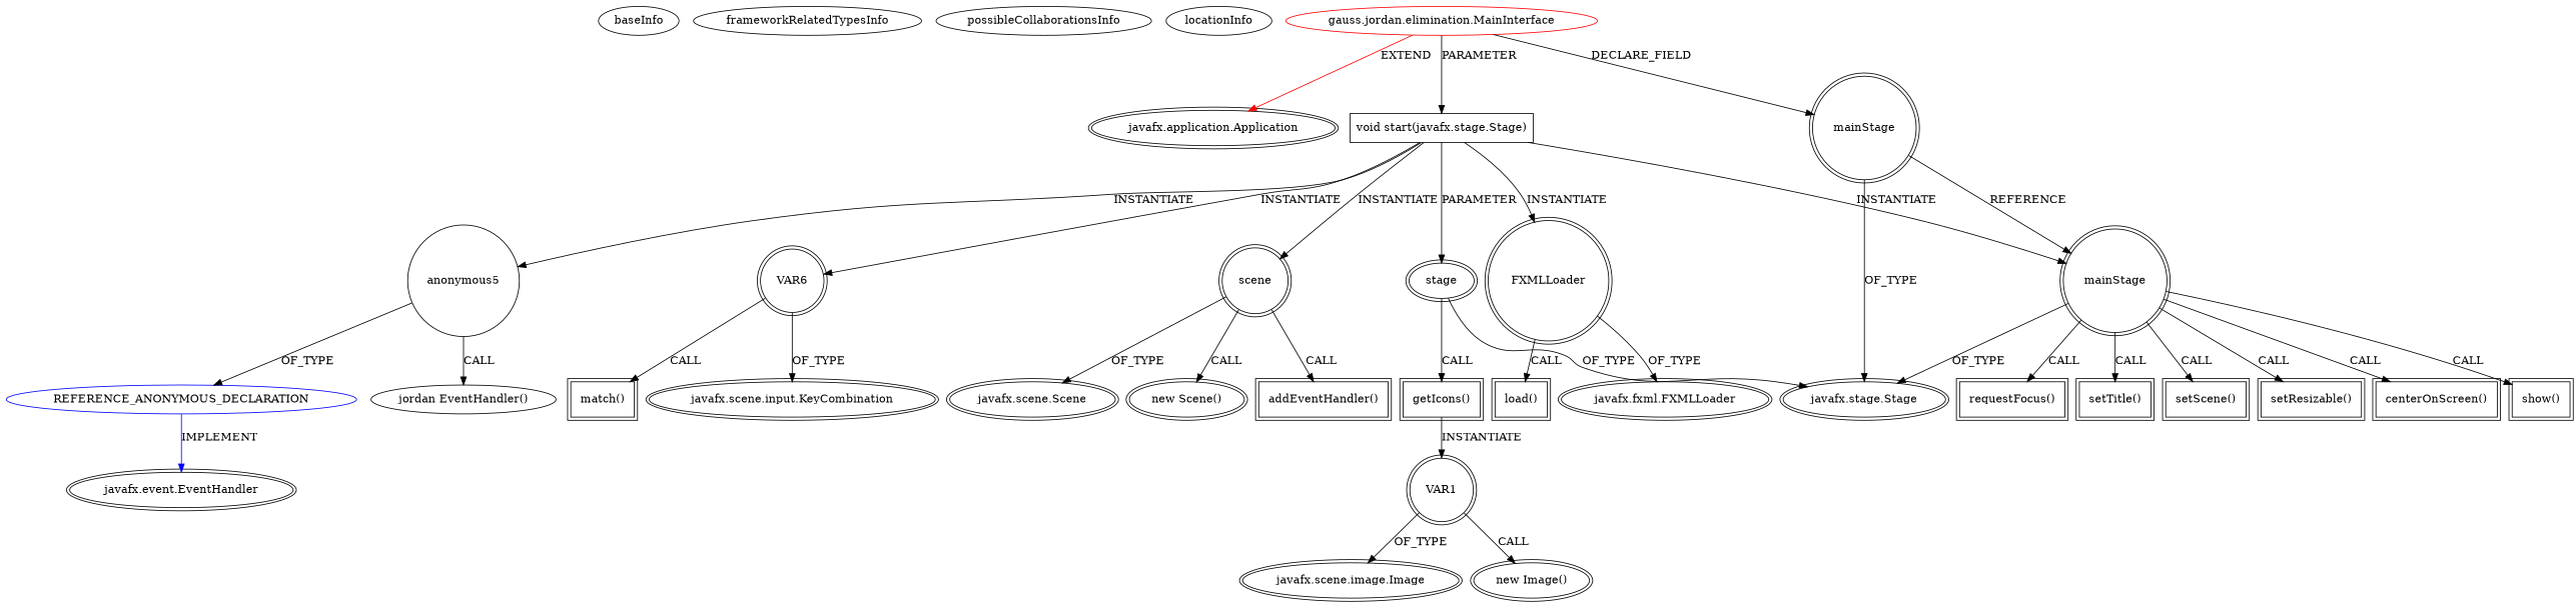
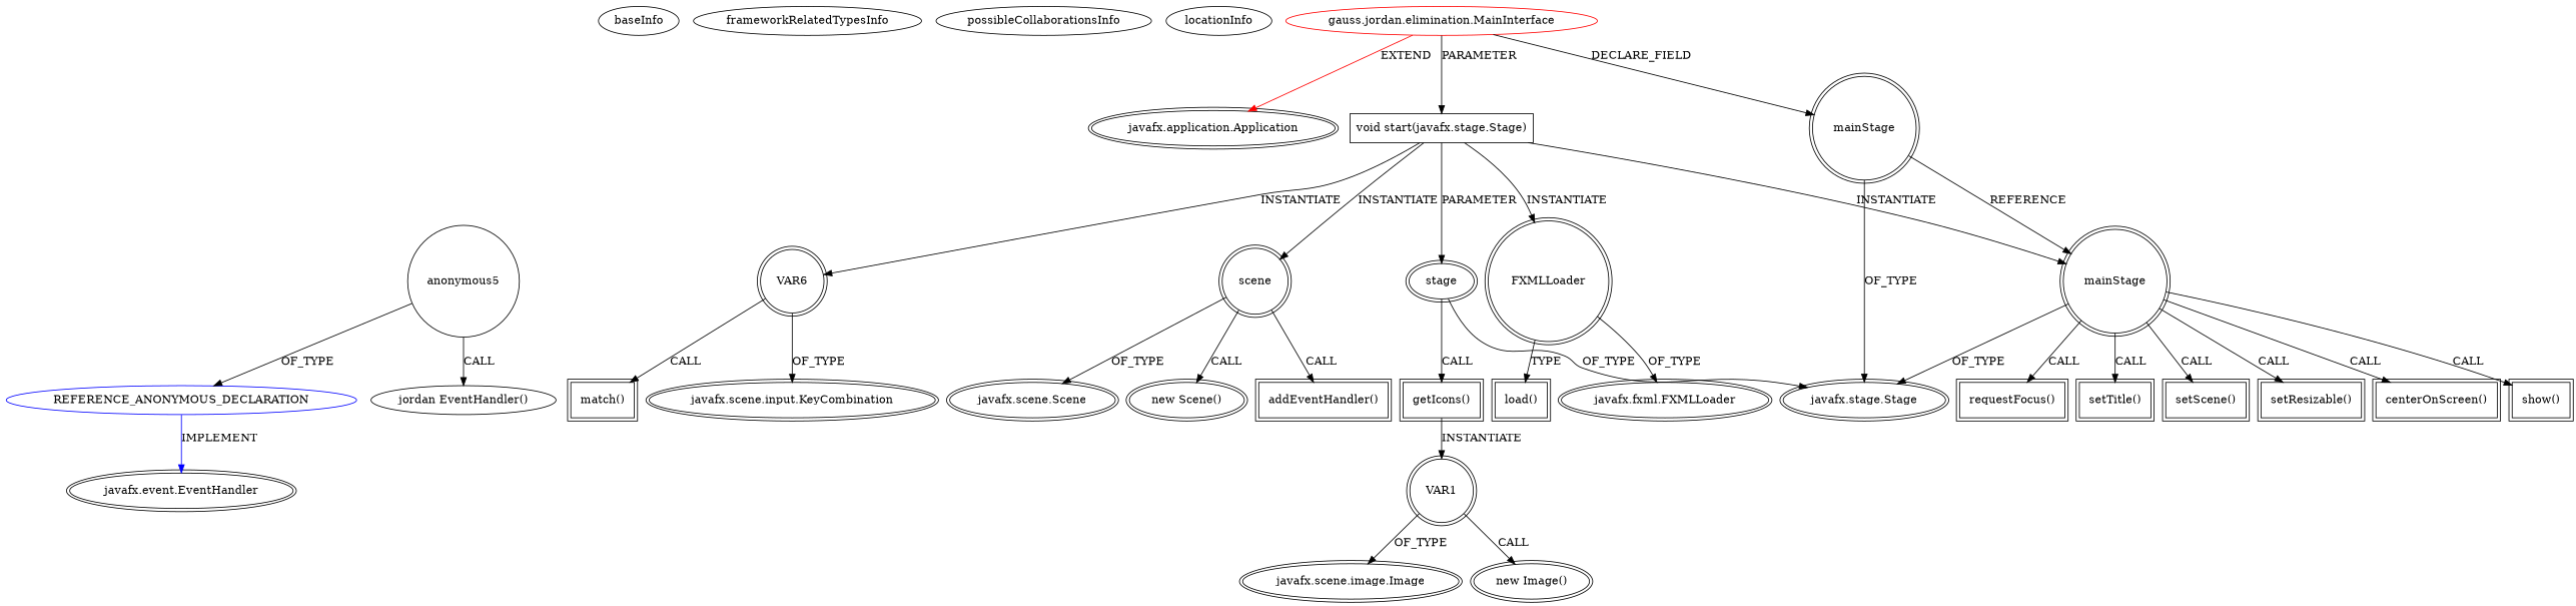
  digraph {
    node [isFrameworkType=true vertexType=INSIDE_CALL peripheries=2]
    baseInfo [category=extension_graph graphId=4394 isAnonymous=false possibleRelation=true isFrameworkType="" vertexType="" peripheries=""]
    frameworkRelatedTypesInfo [0="javafx.application.Application" isFrameworkType="" vertexType="" peripheries=""]
    possibleCollaborationsInfo [0="4394~OVERRIDING_METHOD_DECLARATION-INSTANTIATION-~javafx.application.Application ~javafx.event.EventHandler ~false~true" isFrameworkType="" vertexType="" peripheries=""]
    locationInfo [contextSignature=MainInterface filePath="/svadlamudi-GaussJordanElimination/GaussJordanElimination-master/src/gauss/jordan/elimination/MainInterface.java" graphId=4394 projectName="svadlamudi-GaussJordanElimination" isFrameworkType="" vertexType="" peripheries=""]
    n5 [color=red isFrameworkType=false label="gauss.jordan.elimination.MainInterface" vertexType=ROOT_CLIENT_CLASS_DECLARATION peripheries=""]
    n6 [label="javafx.application.Application" vertexType=FRAMEWORK_CLASS_TYPE]
    n7 [label=mainStage shape=circle vertexType=FIELD_DECLARATION]
    n8 [isFrameworkType=false label="void start(javafx.stage.Stage)" shape=box vertexType=OVERRIDING_METHOD_DECLARATION peripheries=""]
    n9 [label="javafx.stage.Stage" vertexType=FRAMEWORK_CLASS_TYPE]
    n10 [label=mainStage shape=circle vertexType=VARIABLE_EXPRESION]
    n11 [label=stage vertexType=PARAMETER_DECLARATION]
    n12 [label=FXMLLoader shape=circle vertexType=VARIABLE_EXPRESION]
    n13 [label=scene shape=circle vertexType=VARIABLE_EXPRESION]
    n14 [isFrameworkType=false label=anonymous5 shape=circle vertexType=VARIABLE_EXPRESION peripheries=""]
    n15 [label=VAR6 shape=circle vertexType=VARIABLE_EXPRESION]
    n16 [label="setTitle()" shape=box]
    n17 [label="setScene()" shape=box]
    n18 [label="setResizable()" shape=box]
    n19 [label="centerOnScreen()" shape=box]
    n20 [label="show()" shape=box]
    n21 [label="requestFocus()" shape=box]
    n22 [label="getIcons()" shape=box]
    n23 [label=VAR1 shape=circle vertexType=VARIABLE_EXPRESION]
    n24 [label="javafx.scene.image.Image" vertexType=FRAMEWORK_CLASS_TYPE]
    n25 [label="new Image()" vertexType=CONSTRUCTOR_CALL]
    n26 [label="javafx.fxml.FXMLLoader" vertexType=FRAMEWORK_CLASS_TYPE]
    n27 [label="load()" shape=box]
    n28 [label="javafx.scene.Scene" vertexType=FRAMEWORK_CLASS_TYPE]
    n29 [label="new Scene()" vertexType=CONSTRUCTOR_CALL]
    n30 [label="addEventHandler()" shape=box]
    n31 [color=blue isFrameworkType=false label=REFERENCE_ANONYMOUS_DECLARATION vertexType=REFERENCE_ANONYMOUS_DECLARATION peripheries=""]
    n32 [isFrameworkType=false label="jordan EventHandler()" vertexType=CONSTRUCTOR_CALL peripheries=""]
    n33 [label="javafx.scene.input.KeyCombination" vertexType=FRAMEWORK_CLASS_TYPE]
    n34 [label="match()" shape=box]
    n35 [label="javafx.event.EventHandler" vertexType=FRAMEWORK_INTERFACE_TYPE]
    n5 -> n6 [color=red label=EXTEND]
    n5 -> n7 [label=DECLARE_FIELD]
    n5 -> n8 [label=PARAMETER]
    n7 -> n9 [label=OF_TYPE]
    n7 -> n10 [label=REFERENCE]
    n8 -> n10 [label=INSTANTIATE]
    n8 -> n11 [label=PARAMETER]
    n8 -> n12 [label=INSTANTIATE]
    n8 -> n13 [label=INSTANTIATE]
-   n8 -> n14 [label=INSTANTIATE]
    n8 -> n15 [label=INSTANTIATE]
    n10 -> n9 [label=OF_TYPE]
    n10 -> n16 [label=CALL]
    n10 -> n17 [label=CALL]
    n10 -> n18 [label=CALL]
    n10 -> n19 [label=CALL]
    n10 -> n20 [label=CALL]
    n10 -> n21 [label=CALL]
    n11 -> n9 [label=OF_TYPE]
    n11 -> n22 [label=CALL]
    n12 -> n26 [label=OF_TYPE]
-   n12 -> n27 [label=CALL]
+   n12 -> n27 [label=TYPE]
    n13 -> n28 [label=OF_TYPE]
    n13 -> n29 [label=CALL]
    n13 -> n30 [label=CALL]
    n14 -> n31 [label=OF_TYPE]
    n14 -> n32 [label=CALL]
    n15 -> n33 [label=OF_TYPE]
    n15 -> n34 [label=CALL]
    n22 -> n23 [label=INSTANTIATE]
    n23 -> n24 [label=OF_TYPE]
    n23 -> n25 [label=CALL]
    n31 -> n35 [color=blue label=IMPLEMENT]
  }
